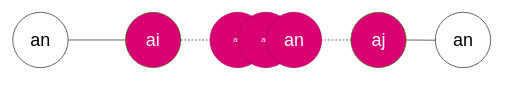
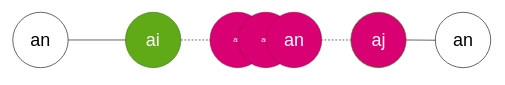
  <mxCell id="0" />
  <mxCell id="1" parent="0" />
  <mxCell id="2" value="" style="group;fontSize=30;" vertex="1" connectable="0" parent="1"><mxGeometry y="20" width="800" height="100" as="geometry" x="20" /></mxCell>
  <mxCell id="3" value="" style="endArrow=classic;html=1;startArrow=none;exitX=1;exitY=0.5;exitDx=0;exitDy=0;" parent="2" source="6" edge="1"><mxGeometry relative="1" as="geometry"><mxPoint x="47.059" y="105.469" as="sourcePoint" /><mxPoint x="727.941" y="46.875" as="targetPoint" /></mxGeometry></mxCell>
- <mxCell id="4" value="&lt;font style=&quot;font-size: 30px;&quot;&gt;ai&lt;/font&gt;" style="ellipse;whiteSpace=wrap;html=1;aspect=fixed;fillColor=#d80073;fontColor=#ffffff;strokeColor=#2D7600;" parent="2" vertex="1"><mxGeometry x="188.235" width="92.562" height="92.562" as="geometry" /></mxCell>
+ <mxCell id="4" value="&lt;font style=&quot;font-size: 30px;&quot;&gt;ai&lt;/font&gt;" style="ellipse;whiteSpace=wrap;html=1;aspect=fixed;fillColor=#60a917;fontColor=#ffffff;strokeColor=#2D7600;" parent="2" vertex="1"><mxGeometry x="188.235" width="92.562" height="92.562" as="geometry" /></mxCell>
  <mxCell id="5" value="" style="endArrow=none;html=1;startArrow=none;dashed=1;" parent="2" source="4" target="6" edge="1"><mxGeometry relative="1" as="geometry"><mxPoint x="282.353" y="105.469" as="sourcePoint" /><mxPoint x="705.882" y="105.469" as="targetPoint" /></mxGeometry></mxCell>
  <mxCell id="6" value="&lt;font style=&quot;font-size: 30px;&quot;&gt;aj&lt;/font&gt;" style="ellipse;whiteSpace=wrap;html=1;aspect=fixed;fillColor=#d80073;fontColor=#ffffff;strokeColor=#2D7600;" parent="2" vertex="1"><mxGeometry x="564.706" width="92.562" height="92.562" as="geometry" /></mxCell>
  <mxCell id="7" value="an" style="ellipse;whiteSpace=wrap;html=1;aspect=fixed;fillColor=#d80073;fontColor=#ffffff;strokeColor=#A50040;" parent="2" vertex="1"><mxGeometry x="329.412" width="92.562" height="92.562" as="geometry" /></mxCell>
  <mxCell id="8" value="an" style="ellipse;whiteSpace=wrap;html=1;aspect=fixed;fillColor=#d80073;fontColor=#ffffff;strokeColor=#A50040;" parent="2" vertex="1"><mxGeometry x="376.471" width="92.562" height="92.562" as="geometry" /></mxCell>
  <mxCell id="9" value="&lt;span style=&quot;font-size: 30px;&quot;&gt;an&lt;br&gt;&lt;/span&gt;" style="ellipse;whiteSpace=wrap;html=1;aspect=fixed;fillColor=#d80073;fontColor=#ffffff;strokeColor=#A50040;" parent="2" vertex="1"><mxGeometry x="423.529" width="92.562" height="92.562" as="geometry" /></mxCell>
  <mxCell id="10" value="&lt;font style=&quot;font-size: 30px;&quot;&gt;an&lt;/font&gt;" style="ellipse;whiteSpace=wrap;html=1;aspect=fixed;" parent="2" vertex="1"><mxGeometry width="92.562" height="92.562" as="geometry" /></mxCell>
  <mxCell id="11" value="" style="endArrow=none;html=1;exitX=1;exitY=0.5;exitDx=0;exitDy=0;" parent="2" target="4" edge="1" source="10"><mxGeometry relative="1" as="geometry"><mxPoint x="47.059" y="105.469" as="sourcePoint" /><mxPoint x="705.882" y="105.469" as="targetPoint" /></mxGeometry></mxCell>
  <mxCell id="12" value="&lt;font style=&quot;font-size: 30px;&quot;&gt;an&lt;/font&gt;" style="ellipse;whiteSpace=wrap;html=1;aspect=fixed;" vertex="1" parent="2"><mxGeometry x="705.882" width="92.562" height="92.562" as="geometry" /></mxCell>
